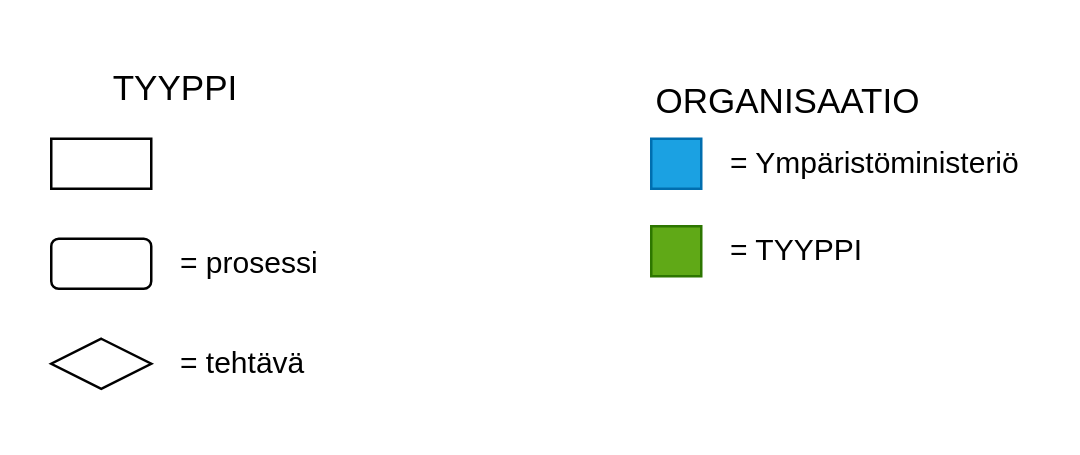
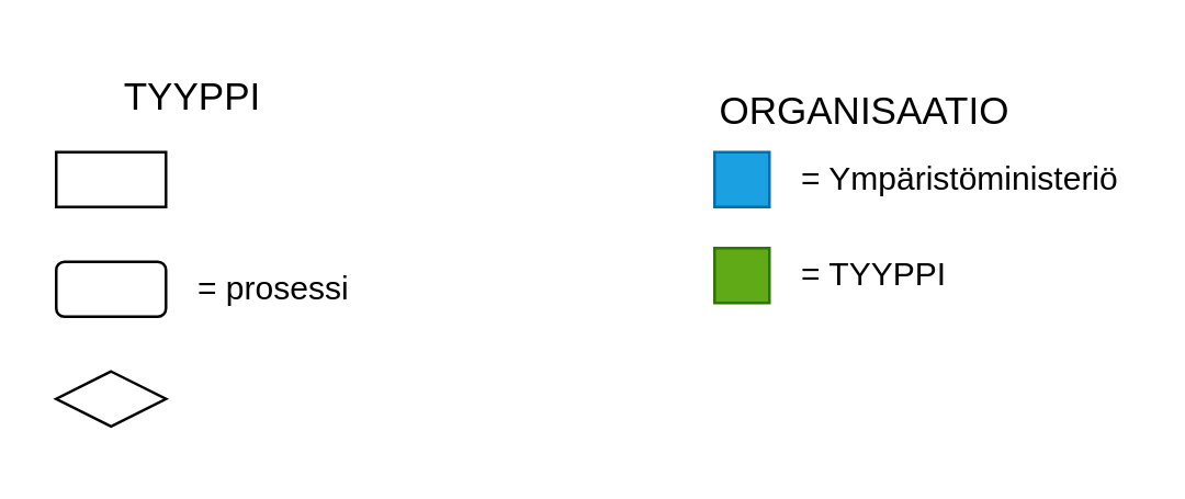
  <mxCell id="0" />
  <mxCell id="1" parent="0" />
  <mxCell id="2" value="" style="rounded=0;whiteSpace=wrap;html=1;" vertex="1" parent="1"><mxGeometry x="20" y="55" width="40" height="20" as="geometry" /></mxCell>
  <mxCell id="3" value="" style="rounded=1;whiteSpace=wrap;html=1;treeFolding=0;enumerate=0;comic=0;" vertex="1" parent="1"><mxGeometry x="20" y="95" width="40" height="20" as="geometry" /></mxCell>
  <mxCell id="4" value="= prosessi" style="text;html=1;strokeColor=none;fillColor=none;align=left;verticalAlign=middle;whiteSpace=wrap;rounded=0;" vertex="1" parent="1"><mxGeometry x="70" y="90" width="120" height="30" as="geometry" /></mxCell>
  <mxCell id="5" value="" style="rhombus;whiteSpace=wrap;html=1;comic=0;" vertex="1" parent="1"><mxGeometry x="20" y="135" width="40" height="20" as="geometry" /></mxCell>
- <mxCell id="6" value="= tehtävä" style="text;html=1;strokeColor=none;fillColor=none;align=left;verticalAlign=middle;whiteSpace=wrap;rounded=0;" vertex="1" parent="1"><mxGeometry x="70" y="130" width="120" height="30" as="geometry" /></mxCell>
  <mxCell id="7" value="" style="rounded=0;whiteSpace=wrap;html=1;fillColor=#1ba1e2;fontColor=#ffffff;strokeColor=#006EAF;" vertex="1" parent="1"><mxGeometry x="260" y="55" width="20" height="20" as="geometry" /></mxCell>
  <mxCell id="8" value="&lt;font style=&quot;font-size: 14px;&quot;&gt;TYYPPI&lt;/font&gt;" style="text;html=1;strokeColor=none;fillColor=none;align=center;verticalAlign=middle;whiteSpace=wrap;rounded=0;" vertex="1" parent="1"><mxGeometry x="40" y="20" width="60" height="30" as="geometry" /></mxCell>
  <mxCell id="9" value="&lt;font style=&quot;font-size: 14px;&quot;&gt;ORGANISAATIO&lt;/font&gt;" style="text;html=1;strokeColor=none;fillColor=none;align=center;verticalAlign=middle;whiteSpace=wrap;rounded=0;" vertex="1" parent="1"><mxGeometry x="260" y="25" width="110" height="30" as="geometry" /></mxCell>
  <mxCell id="10" value="= Ympäristöministeriö" style="text;html=1;strokeColor=none;fillColor=none;align=left;verticalAlign=middle;whiteSpace=wrap;rounded=0;" vertex="1" parent="1"><mxGeometry x="290" y="50" width="120" height="30" as="geometry" /></mxCell>
  <mxCell id="11" value="" style="rounded=0;whiteSpace=wrap;html=1;fillColor=#60a917;fontColor=#ffffff;strokeColor=#2D7600;" vertex="1" parent="1"><mxGeometry x="260" y="90" width="20" height="20" as="geometry" /></mxCell>
  <mxCell id="12" value="= TYYPPI" style="text;html=1;strokeColor=none;fillColor=none;align=left;verticalAlign=middle;whiteSpace=wrap;rounded=0;" vertex="1" parent="1"><mxGeometry x="290" y="85" width="120" height="30" as="geometry" /></mxCell>
